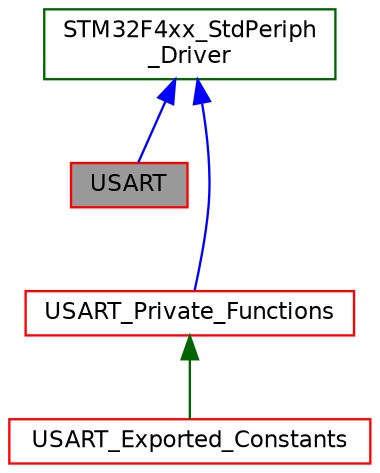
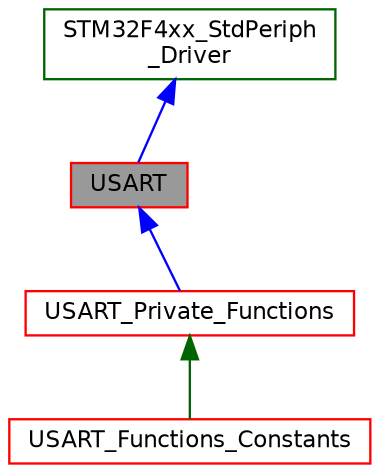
  digraph {
    rankdir=TB
    node [color=red fillcolor=white fontname=Helvetica fontsize=10 shape=box style=filled]
    edge [color=blue dir=back fontname=Helvetica fontsize=10 labelfontname=Helvetica labelfontsize=10 shape=plaintext style=solid]
    n1 [color=darkgreen height=0.2 label="STM32F4xx_StdPeriph\l_Driver" width=0.4]
    n2 [fillcolor=grey60 fontcolor=black height=0.2 label=USART width=0.4]
    n3 [height=0.2 label=USART_Private_Functions width=0.4]
-   n4 [height=0.2 label=USART_Exported_Constants width=0.4]
+   n4 [height=0.2 label=USART_Functions_Constants width=0.4]
    n1 -> n2
-   n1 -> n3
+   n2 -> n3
    n3 -> n4 [color=darkgreen]
  }
